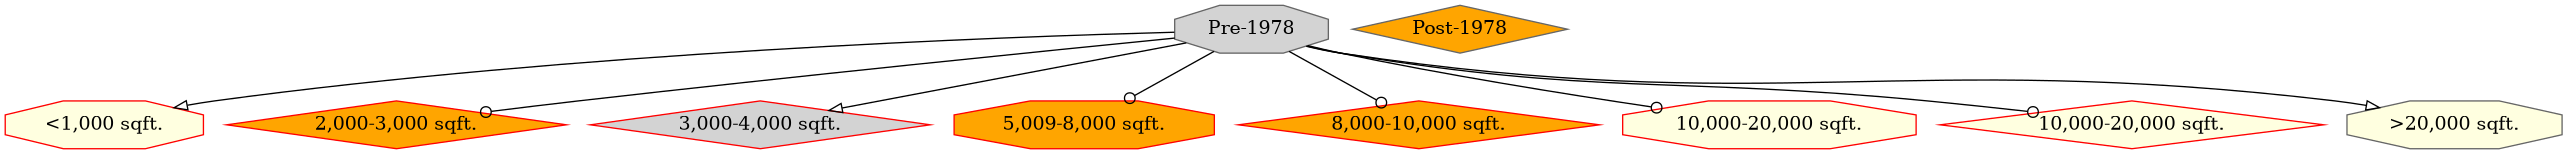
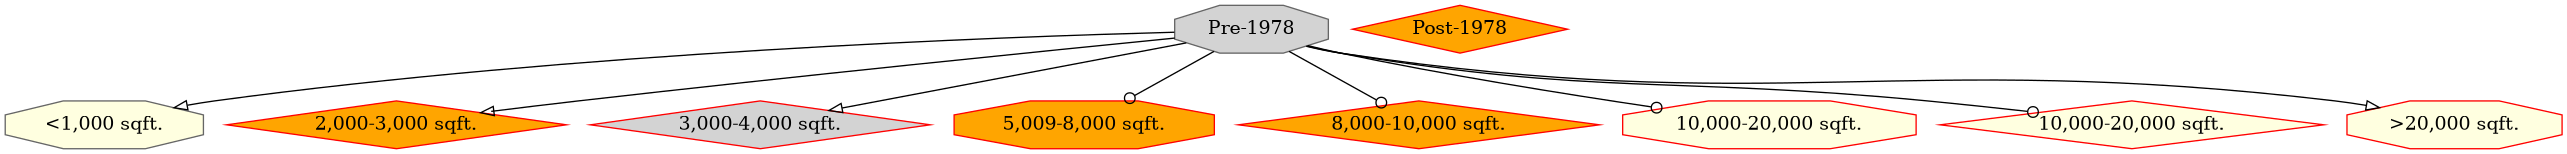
  digraph {
    node [color=red fillcolor=lightyellow shape=octagon style=filled]
    edge [arrowhead=odot]
    n1 [color=gray40 fillcolor=lightgrey label="Pre-1978"]
-   n2 [label="<1,000 sqft."]
+   n2 [color=gray40 label="<1,000 sqft."]
    n3 [fillcolor=orange label="2,000-3,000 sqft." shape=diamond]
    n4 [fillcolor=lightgrey label="3,000-4,000 sqft." shape=diamond]
    n5 [fillcolor=orange label="5,009-8,000 sqft."]
    n6 [fillcolor=orange label="8,000-10,000 sqft." shape=diamond]
    n7 [label="10,000-20,000 sqft."]
    n8 [label="10,000-20,000 sqft." shape=diamond]
-   n9 [color=gray40 label=">20,000 sqft."]
-   n10 [color=gray40 fillcolor=orange label="Post-1978" shape=diamond]
+   n9 [label=">20,000 sqft."]
+   n10 [fillcolor=orange label="Post-1978" shape=diamond]
    n1 -> n2 [arrowhead=onormal]
-   n1 -> n3
+   n1 -> n3 [arrowhead=onormal]
    n1 -> n4 [arrowhead=onormal]
    n1 -> n5
    n1 -> n6
    n1 -> n7
    n1 -> n8
    n1 -> n9 [arrowhead=onormal]
  }
